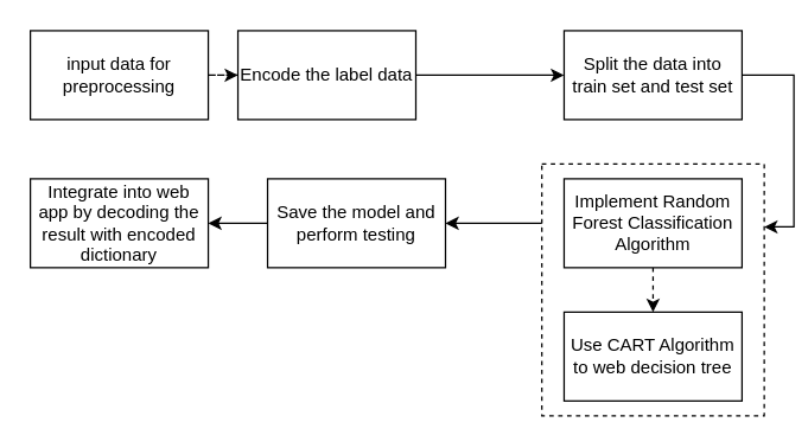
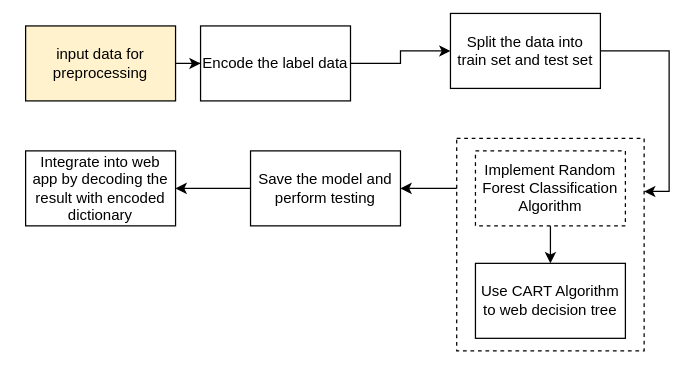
  <mxCell id="0" />
  <mxCell id="1" parent="0" />
  <mxCell id="2" style="edgeStyle=orthogonalEdgeStyle;rounded=0;orthogonalLoop=1;jettySize=auto;html=1;exitX=0;exitY=0.25;exitDx=0;exitDy=0;entryX=1;entryY=0.5;entryDx=0;entryDy=0;" edge="1" parent="1" source="3" target="13"><mxGeometry relative="1" as="geometry"><Array as="points"><mxPoint x="370" y="150" /></Array></mxGeometry></mxCell>
  <mxCell id="3" value="" style="rounded=0;whiteSpace=wrap;html=1;dashed=1;" vertex="1" parent="1"><mxGeometry x="365" y="110" width="150" height="170" as="geometry" /></mxCell>
- <mxCell id="4" style="edgeStyle=orthogonalEdgeStyle;rounded=0;orthogonalLoop=1;jettySize=auto;html=1;entryX=0;entryY=0.5;entryDx=0;entryDy=0;dashed=1;" edge="1" parent="1" source="5" target="7"><mxGeometry relative="1" as="geometry" /></mxCell>
- <mxCell id="5" value="input data for preprocessing" style="rounded=0;whiteSpace=wrap;html=1;" vertex="1" parent="1"><mxGeometry x="20" y="20" width="120" height="60" as="geometry" /></mxCell>
+ <mxCell id="4" style="edgeStyle=orthogonalEdgeStyle;rounded=0;orthogonalLoop=1;jettySize=auto;html=1;entryX=0;entryY=0.5;entryDx=0;entryDy=0;" edge="1" parent="1" source="5" target="7"><mxGeometry relative="1" as="geometry" /></mxCell>
+ <mxCell id="5" value="input data for preprocessing" style="rounded=0;whiteSpace=wrap;html=1;fillColor=#fff2cc;" vertex="1" parent="1"><mxGeometry x="20" y="20" width="120" height="60" as="geometry" /></mxCell>
  <mxCell id="6" style="edgeStyle=orthogonalEdgeStyle;rounded=0;orthogonalLoop=1;jettySize=auto;html=1;entryX=0;entryY=0.5;entryDx=0;entryDy=0;" edge="1" parent="1" source="7" target="9"><mxGeometry relative="1" as="geometry" /></mxCell>
  <mxCell id="7" value="Encode the label data" style="rounded=0;whiteSpace=wrap;html=1;" vertex="1" parent="1"><mxGeometry x="160" y="20" width="120" height="60" as="geometry" /></mxCell>
  <mxCell id="8" style="edgeStyle=orthogonalEdgeStyle;rounded=0;orthogonalLoop=1;jettySize=auto;html=1;exitX=1;exitY=0.5;exitDx=0;exitDy=0;entryX=1;entryY=0.25;entryDx=0;entryDy=0;" edge="1" parent="1" source="9" target="3"><mxGeometry relative="1" as="geometry" /></mxCell>
- <mxCell id="9" value="Split the data into train set and test set" style="rounded=0;whiteSpace=wrap;html=1;" vertex="1" parent="1"><mxGeometry x="380" y="20" width="120" height="60" as="geometry" /></mxCell>
- <mxCell id="10" style="edgeStyle=orthogonalEdgeStyle;rounded=0;orthogonalLoop=1;jettySize=auto;html=1;exitX=0.5;exitY=1;exitDx=0;exitDy=0;entryX=0.5;entryY=0;entryDx=0;entryDy=0;dashed=1;" edge="1" parent="1" source="11" target="15"><mxGeometry relative="1" as="geometry" /></mxCell>
- <mxCell id="11" value="Implement Random Forest Classification Algorithm" style="rounded=0;whiteSpace=wrap;html=1;" vertex="1" parent="1"><mxGeometry x="380" y="120" width="120" height="60" as="geometry" /></mxCell>
+ <mxCell id="9" value="Split the data into train set and test set" style="rounded=0;whiteSpace=wrap;html=1;" vertex="1" parent="1"><mxGeometry x="360" y="10" width="120" height="60" as="geometry" /></mxCell>
+ <mxCell id="10" style="edgeStyle=orthogonalEdgeStyle;rounded=0;orthogonalLoop=1;jettySize=auto;html=1;exitX=0.5;exitY=1;exitDx=0;exitDy=0;entryX=0.5;entryY=0;entryDx=0;entryDy=0;" edge="1" parent="1" source="11" target="15"><mxGeometry relative="1" as="geometry" /></mxCell>
+ <mxCell id="11" value="Implement Random Forest Classification Algorithm" style="rounded=0;whiteSpace=wrap;html=1;dashed=1;" vertex="1" parent="1"><mxGeometry x="380" y="120" width="120" height="60" as="geometry" /></mxCell>
  <mxCell id="12" style="edgeStyle=orthogonalEdgeStyle;rounded=0;orthogonalLoop=1;jettySize=auto;html=1;entryX=1;entryY=0.5;entryDx=0;entryDy=0;" edge="1" parent="1" source="13" target="14"><mxGeometry relative="1" as="geometry" /></mxCell>
- <mxCell id="13" value="Save the model and perform testing" style="rounded=0;whiteSpace=wrap;html=1;" vertex="1" parent="1"><mxGeometry x="180" y="120" width="120" height="60" as="geometry" /></mxCell>
+ <mxCell id="13" value="Save the model and perform testing" style="rounded=0;whiteSpace=wrap;html=1;" vertex="1" parent="1"><mxGeometry x="200" y="120" width="120" height="60" as="geometry" /></mxCell>
  <mxCell id="14" value="Integrate into web app by decoding the result with encoded dictionary" style="rounded=0;whiteSpace=wrap;html=1;" vertex="1" parent="1"><mxGeometry x="20" y="120" width="120" height="60" as="geometry" /></mxCell>
  <mxCell id="15" value="Use CART Algorithm to web decision tree" style="rounded=0;whiteSpace=wrap;html=1;" vertex="1" parent="1"><mxGeometry x="380" y="210" width="120" height="60" as="geometry" /></mxCell>
